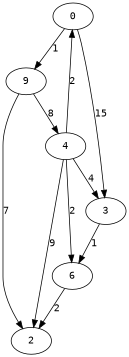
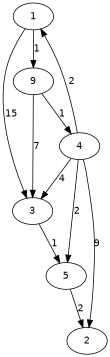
  digraph {
    fontname="DejaVu Sans Mono"
    node [fontname="DejaVu Sans Mono"]
    edge [fontname="DejaVu Sans Mono"]
-   1 [label=0]
+   1
    3
    n3 [label=9]
-   5 [label=6]
+   5
    4
    2
    1 -> 3 [label=15]
    1 -> n3 [label=1]
    3 -> 5 [label=1]
-   n3 -> 4 [label=8]
-   n3 -> 2 [label=7]
+   n3 -> 4 [label=1]
+   n3 -> 3 [label=7]
    5 -> 2 [label=2]
    4 -> 1 [label=2]
    4 -> 3 [label=4]
    4 -> 5 [label=2]
    4 -> 2 [label=9]
  }
